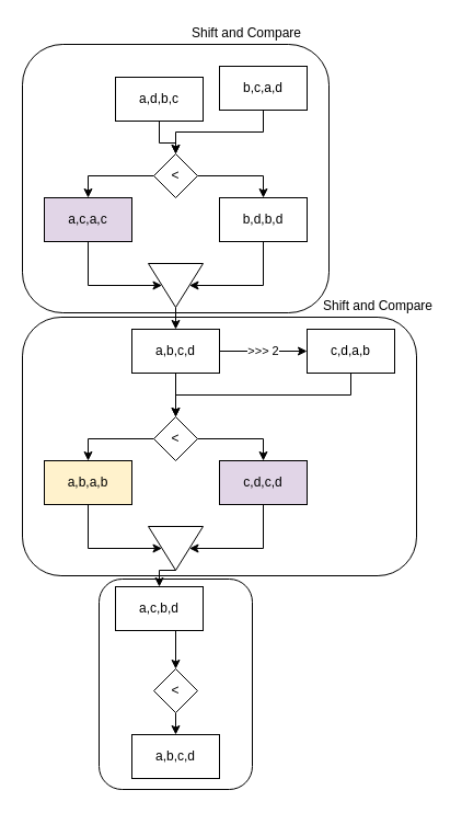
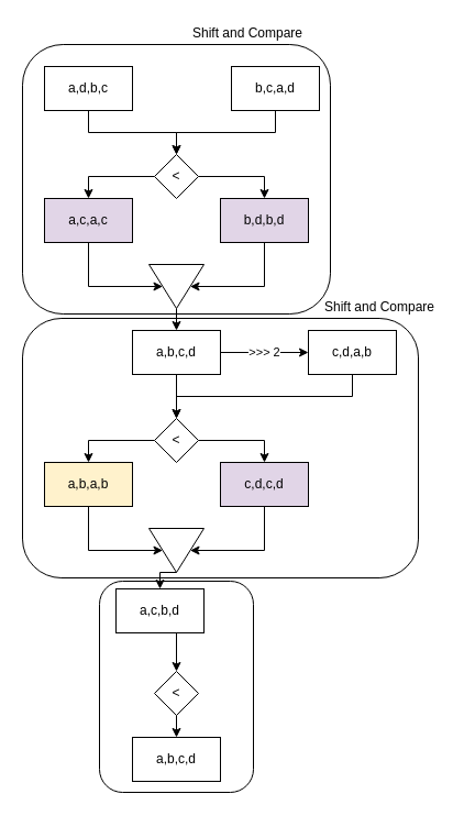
  <mxCell id="0" />
  <mxCell id="1" parent="0" />
  <mxCell id="2" value="" style="rounded=1;whiteSpace=wrap;html=1;" vertex="1" parent="1"><mxGeometry x="90" y="528" width="140" height="192" as="geometry" /></mxCell>
  <mxCell id="3" value="" style="rounded=1;whiteSpace=wrap;html=1;" vertex="1" parent="1"><mxGeometry x="20" y="289" width="360" height="236" as="geometry" /></mxCell>
  <mxCell id="4" value="" style="rounded=1;whiteSpace=wrap;html=1;" vertex="1" parent="1"><mxGeometry x="20" y="40" width="280" height="245" as="geometry" /></mxCell>
  <mxCell id="5" style="edgeStyle=orthogonalEdgeStyle;rounded=0;orthogonalLoop=1;jettySize=auto;html=1;exitX=0.5;exitY=1;exitDx=0;exitDy=0;" edge="1" parent="1" source="6" target="11"><mxGeometry relative="1" as="geometry" /></mxCell>
- <mxCell id="6" value="a,d,b,c" style="rounded=0;whiteSpace=wrap;html=1;" vertex="1" parent="1"><mxGeometry x="105" y="70" width="80" height="40" as="geometry" /></mxCell>
+ <mxCell id="6" value="a,d,b,c" style="rounded=0;whiteSpace=wrap;html=1;" vertex="1" parent="1"><mxGeometry x="40" y="60" width="80" height="40" as="geometry" /></mxCell>
  <mxCell id="7" style="edgeStyle=orthogonalEdgeStyle;rounded=0;orthogonalLoop=1;jettySize=auto;html=1;exitX=0.5;exitY=1;exitDx=0;exitDy=0;entryX=0.5;entryY=0;entryDx=0;entryDy=0;" edge="1" parent="1" source="8" target="11"><mxGeometry relative="1" as="geometry" /></mxCell>
- <mxCell id="8" value="b,c,a,d" style="rounded=0;whiteSpace=wrap;html=1;" vertex="1" parent="1"><mxGeometry x="200" y="60" width="80" height="40" as="geometry" /></mxCell>
+ <mxCell id="8" value="b,c,a,d" style="rounded=0;whiteSpace=wrap;html=1;" vertex="1" parent="1"><mxGeometry x="210" y="60" width="80" height="40" as="geometry" /></mxCell>
  <mxCell id="9" style="edgeStyle=orthogonalEdgeStyle;rounded=0;orthogonalLoop=1;jettySize=auto;html=1;exitX=0;exitY=0.5;exitDx=0;exitDy=0;entryX=0.5;entryY=0;entryDx=0;entryDy=0;" edge="1" parent="1" source="11" target="13"><mxGeometry relative="1" as="geometry" /></mxCell>
  <mxCell id="10" style="edgeStyle=orthogonalEdgeStyle;rounded=0;orthogonalLoop=1;jettySize=auto;html=1;exitX=1;exitY=0.5;exitDx=0;exitDy=0;entryX=0.5;entryY=0;entryDx=0;entryDy=0;" edge="1" parent="1" source="11" target="15"><mxGeometry relative="1" as="geometry" /></mxCell>
  <mxCell id="11" value="&amp;lt;" style="rhombus;whiteSpace=wrap;html=1;" vertex="1" parent="1"><mxGeometry x="140" y="140" width="40" height="40" as="geometry" /></mxCell>
  <mxCell id="12" style="edgeStyle=orthogonalEdgeStyle;rounded=0;orthogonalLoop=1;jettySize=auto;html=1;exitX=0.5;exitY=1;exitDx=0;exitDy=0;entryX=0.5;entryY=1;entryDx=0;entryDy=0;" edge="1" parent="1" source="13" target="20"><mxGeometry relative="1" as="geometry"><Array as="points"><mxPoint x="80" y="260" /></Array></mxGeometry></mxCell>
  <mxCell id="13" value="a,c,a,c" style="rounded=0;whiteSpace=wrap;html=1;fillColor=#e1d5e7;" vertex="1" parent="1"><mxGeometry x="40" y="180" width="80" height="40" as="geometry" /></mxCell>
  <mxCell id="14" style="edgeStyle=orthogonalEdgeStyle;rounded=0;orthogonalLoop=1;jettySize=auto;html=1;exitX=0.5;exitY=1;exitDx=0;exitDy=0;entryX=0.5;entryY=0;entryDx=0;entryDy=0;" edge="1" parent="1" source="15" target="20"><mxGeometry relative="1" as="geometry"><Array as="points"><mxPoint x="240" y="260" /></Array></mxGeometry></mxCell>
- <mxCell id="15" value="b,d,b,d" style="rounded=0;whiteSpace=wrap;html=1;" vertex="1" parent="1"><mxGeometry x="200" y="180" width="80" height="40" as="geometry" /></mxCell>
+ <mxCell id="15" value="b,d,b,d" style="rounded=0;whiteSpace=wrap;html=1;fillColor=#e1d5e7;" vertex="1" parent="1"><mxGeometry x="200" y="180" width="80" height="40" as="geometry" /></mxCell>
  <mxCell id="16" value="&amp;gt;&amp;gt;&amp;gt; 2" style="edgeStyle=orthogonalEdgeStyle;rounded=0;orthogonalLoop=1;jettySize=auto;html=1;exitX=1;exitY=0.5;exitDx=0;exitDy=0;entryX=0;entryY=0.5;entryDx=0;entryDy=0;" edge="1" parent="1" source="18" target="22"><mxGeometry relative="1" as="geometry" /></mxCell>
  <mxCell id="17" style="edgeStyle=orthogonalEdgeStyle;rounded=0;orthogonalLoop=1;jettySize=auto;html=1;exitX=0.5;exitY=1;exitDx=0;exitDy=0;entryX=0.5;entryY=0;entryDx=0;entryDy=0;" edge="1" parent="1" source="18" target="25"><mxGeometry relative="1" as="geometry" /></mxCell>
  <mxCell id="18" value="a,b,c,d" style="rounded=0;whiteSpace=wrap;html=1;" vertex="1" parent="1"><mxGeometry x="120" y="300" width="80" height="40" as="geometry" /></mxCell>
  <mxCell id="19" style="edgeStyle=orthogonalEdgeStyle;rounded=0;orthogonalLoop=1;jettySize=auto;html=1;exitX=1;exitY=0.5;exitDx=0;exitDy=0;entryX=0.5;entryY=0;entryDx=0;entryDy=0;" edge="1" parent="1" source="20" target="18"><mxGeometry relative="1" as="geometry" /></mxCell>
  <mxCell id="20" value="" style="triangle;whiteSpace=wrap;html=1;rotation=90;" vertex="1" parent="1"><mxGeometry x="140" y="235" width="40" height="50" as="geometry" /></mxCell>
  <mxCell id="21" style="edgeStyle=orthogonalEdgeStyle;rounded=0;orthogonalLoop=1;jettySize=auto;html=1;exitX=0.5;exitY=1;exitDx=0;exitDy=0;entryX=0.5;entryY=0;entryDx=0;entryDy=0;" edge="1" parent="1" source="22" target="25"><mxGeometry relative="1" as="geometry" /></mxCell>
  <mxCell id="22" value="c,d,a,b" style="rounded=0;whiteSpace=wrap;html=1;" vertex="1" parent="1"><mxGeometry x="280" y="300" width="80" height="40" as="geometry" /></mxCell>
  <mxCell id="23" style="edgeStyle=orthogonalEdgeStyle;rounded=0;orthogonalLoop=1;jettySize=auto;html=1;exitX=0;exitY=0.5;exitDx=0;exitDy=0;entryX=0.5;entryY=0;entryDx=0;entryDy=0;" edge="1" parent="1" source="25" target="27"><mxGeometry relative="1" as="geometry" /></mxCell>
  <mxCell id="24" style="edgeStyle=orthogonalEdgeStyle;rounded=0;orthogonalLoop=1;jettySize=auto;html=1;exitX=1;exitY=0.5;exitDx=0;exitDy=0;entryX=0.5;entryY=0;entryDx=0;entryDy=0;" edge="1" parent="1" source="25" target="29"><mxGeometry relative="1" as="geometry" /></mxCell>
  <mxCell id="25" value="&amp;lt;" style="rhombus;whiteSpace=wrap;html=1;" vertex="1" parent="1"><mxGeometry x="140" y="380" width="40" height="40" as="geometry" /></mxCell>
  <mxCell id="26" style="edgeStyle=orthogonalEdgeStyle;rounded=0;orthogonalLoop=1;jettySize=auto;html=1;exitX=0.5;exitY=1;exitDx=0;exitDy=0;entryX=0.5;entryY=1;entryDx=0;entryDy=0;" edge="1" parent="1" source="27" target="33"><mxGeometry relative="1" as="geometry"><mxPoint x="80" y="500" as="targetPoint" /><Array as="points"><mxPoint x="80" y="500" /></Array></mxGeometry></mxCell>
  <mxCell id="27" value="a,b,a,b" style="rounded=0;whiteSpace=wrap;html=1;fillColor=#fff2cc;" vertex="1" parent="1"><mxGeometry x="40" y="420" width="80" height="40" as="geometry" /></mxCell>
  <mxCell id="28" style="edgeStyle=orthogonalEdgeStyle;rounded=0;orthogonalLoop=1;jettySize=auto;html=1;exitX=0.5;exitY=1;exitDx=0;exitDy=0;" edge="1" parent="1" source="29" target="33"><mxGeometry relative="1" as="geometry"><mxPoint x="190" y="500" as="targetPoint" /><Array as="points"><mxPoint x="240" y="500" /></Array></mxGeometry></mxCell>
  <mxCell id="29" value="c,d,c,d" style="rounded=0;whiteSpace=wrap;html=1;fillColor=#e1d5e7;" vertex="1" parent="1"><mxGeometry x="200" y="420" width="80" height="40" as="geometry" /></mxCell>
  <mxCell id="30" style="edgeStyle=orthogonalEdgeStyle;rounded=0;orthogonalLoop=1;jettySize=auto;html=1;exitX=0.5;exitY=1;exitDx=0;exitDy=0;entryX=0.5;entryY=0;entryDx=0;entryDy=0;" edge="1" parent="1" source="31" target="35"><mxGeometry relative="1" as="geometry" /></mxCell>
  <mxCell id="31" value="a,c,b,d" style="rounded=0;whiteSpace=wrap;html=1;" vertex="1" parent="1"><mxGeometry x="105" y="535" width="80" height="40" as="geometry" /></mxCell>
  <mxCell id="32" style="edgeStyle=orthogonalEdgeStyle;rounded=0;orthogonalLoop=1;jettySize=auto;html=1;exitX=1;exitY=0.5;exitDx=0;exitDy=0;entryX=0.5;entryY=0;entryDx=0;entryDy=0;" edge="1" parent="1" source="33" target="31"><mxGeometry relative="1" as="geometry" /></mxCell>
  <mxCell id="33" value="" style="triangle;whiteSpace=wrap;html=1;rotation=90;" vertex="1" parent="1"><mxGeometry x="140" y="475" width="40" height="50" as="geometry" /></mxCell>
  <mxCell id="34" style="edgeStyle=orthogonalEdgeStyle;rounded=0;orthogonalLoop=1;jettySize=auto;html=1;exitX=0.5;exitY=1;exitDx=0;exitDy=0;entryX=0.5;entryY=0;entryDx=0;entryDy=0;" edge="1" parent="1" source="35" target="36"><mxGeometry relative="1" as="geometry" /></mxCell>
  <mxCell id="35" value="&amp;lt;" style="rhombus;whiteSpace=wrap;html=1;" vertex="1" parent="1"><mxGeometry x="140" y="610" width="40" height="40" as="geometry" /></mxCell>
  <mxCell id="36" value="a,b,c,d" style="rounded=0;whiteSpace=wrap;html=1;" vertex="1" parent="1"><mxGeometry x="120" y="670" width="80" height="40" as="geometry" /></mxCell>
  <mxCell id="37" value="Shift and Compare" style="text;html=1;strokeColor=none;fillColor=none;align=center;verticalAlign=middle;whiteSpace=wrap;rounded=0;" vertex="1" parent="1"><mxGeometry x="170" y="20" width="110" height="20" as="geometry" /></mxCell>
  <mxCell id="38" value="Shift and Compare" style="text;html=1;strokeColor=none;fillColor=none;align=center;verticalAlign=middle;whiteSpace=wrap;rounded=0;" vertex="1" parent="1"><mxGeometry x="290" y="269" width="110" height="20" as="geometry" /></mxCell>
